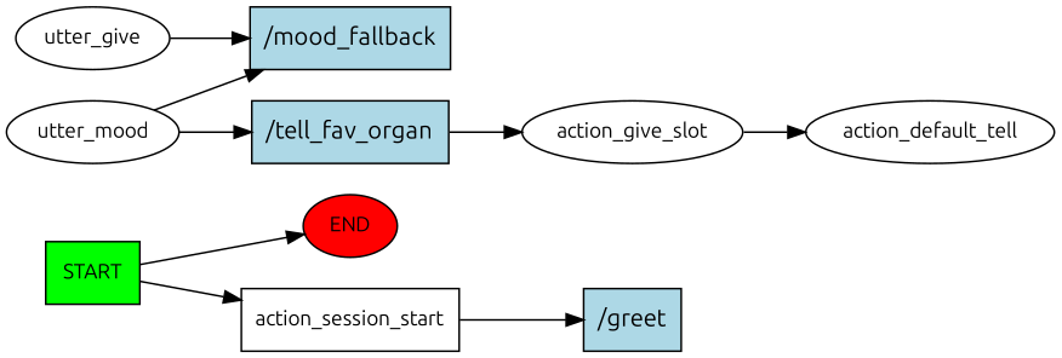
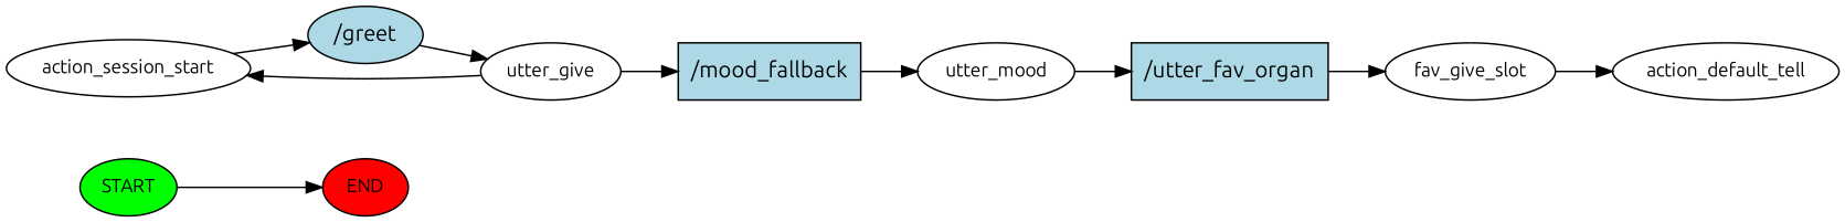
  digraph {
    fontname=Ubuntu
    rankdir=LR
    node [fontname=Ubuntu fontsize=12]
    edge [fontname=Ubuntu]
-   n1 [fillcolor=green label=START style=filled shape=box]
+   n1 [fillcolor=green label=START style=filled]
    n2 [fillcolor=red label=END style=filled]
-   n3 [label=action_session_start shape=box]
-   n4 [fillcolor=lightblue label="/greet" shape=rect style=filled fontsize=""]
+   n3 [label=action_session_start]
+   n4 [fillcolor=lightblue label="/greet" shape=ellipse style=filled fontsize=""]
    n5 [label=utter_give]
    n6 [fillcolor=lightblue label="/mood_fallback" shape=rect style=filled fontsize=""]
    n7 [label=utter_mood]
-   n8 [fillcolor=lightblue label="/tell_fav_organ" shape=rect style=filled fontsize=""]
-   n9 [label=action_give_slot]
+   n8 [fillcolor=lightblue label="/utter_fav_organ" shape=rect style=filled fontsize=""]
+   n9 [label=fav_give_slot]
    n10 [label=action_default_tell]
    n1 -> n2
-   n1 -> n3
+   n5 -> n3
    n3 -> n4
+   n4 -> n5
    n5 -> n6
-   n7 -> n6
+   n6 -> n7
    n7 -> n8
    n8 -> n9
    n9 -> n10
  }
